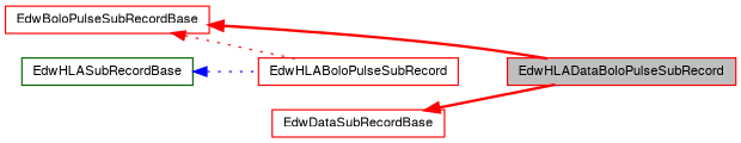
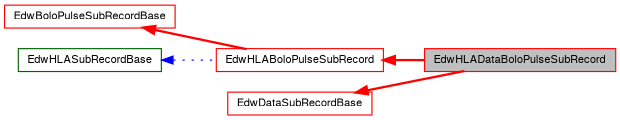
  digraph {
    rankdir=LR
    node [color=red fillcolor=white fontname=FreeSans fontsize=10 shape=record style=filled]
    edge [color=red dir=back fontname=FreeSans fontsize=10 labelfontname=FreeSans labelfontsize=10 style=bold]
    n1 [fillcolor=grey75 fontcolor=black height=0.2 label=EdwHLADataBoloPulseSubRecord width=0.4]
    n2 [height=0.2 label=EdwHLABoloPulseSubRecord width=0.4]
    n3 [height=0.2 label=EdwBoloPulseSubRecordBase width=0.4]
    n4 [color=darkgreen height=0.2 label=EdwHLASubRecordBase width=0.4]
    n5 [height=0.2 label=EdwDataSubRecordBase width=0.4]
-   n3 -> n1
-   n3 -> n2 [style=dotted]
+   n2 -> n1
+   n3 -> n2
    n4 -> n2 [color=blue style=dotted]
    n5 -> n1
  }
